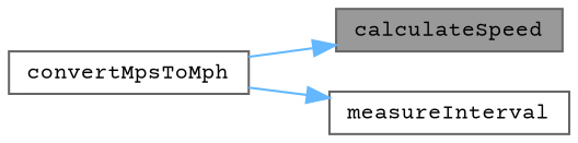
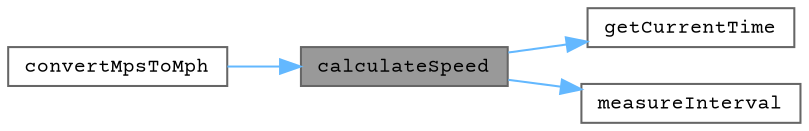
  digraph {
    fontname="Courier Prime"
    rankdir=LR
    node [color=grey40 fillcolor=white fontname="Courier Prime" fontsize=10 shape=box style=filled]
    edge [color=steelblue1 fontname="Courier Prime" fontsize=10 labelfontname=Helvetica labelfontsize=10 style=solid]
    n1 [color=gray40 fillcolor=grey60 fontcolor=black height=0.2 label=calculateSpeed width=0.4]
+   n2 [height=0.2 label=getCurrentTime width=0.4]
    n3 [height=0.2 label=measureInterval width=0.4]
    n4 [height=0.2 label=convertMpsToMph width=0.4]
-   n4 -> n3
+   n1 -> n2
+   n1 -> n3
    n4 -> n1
  }
